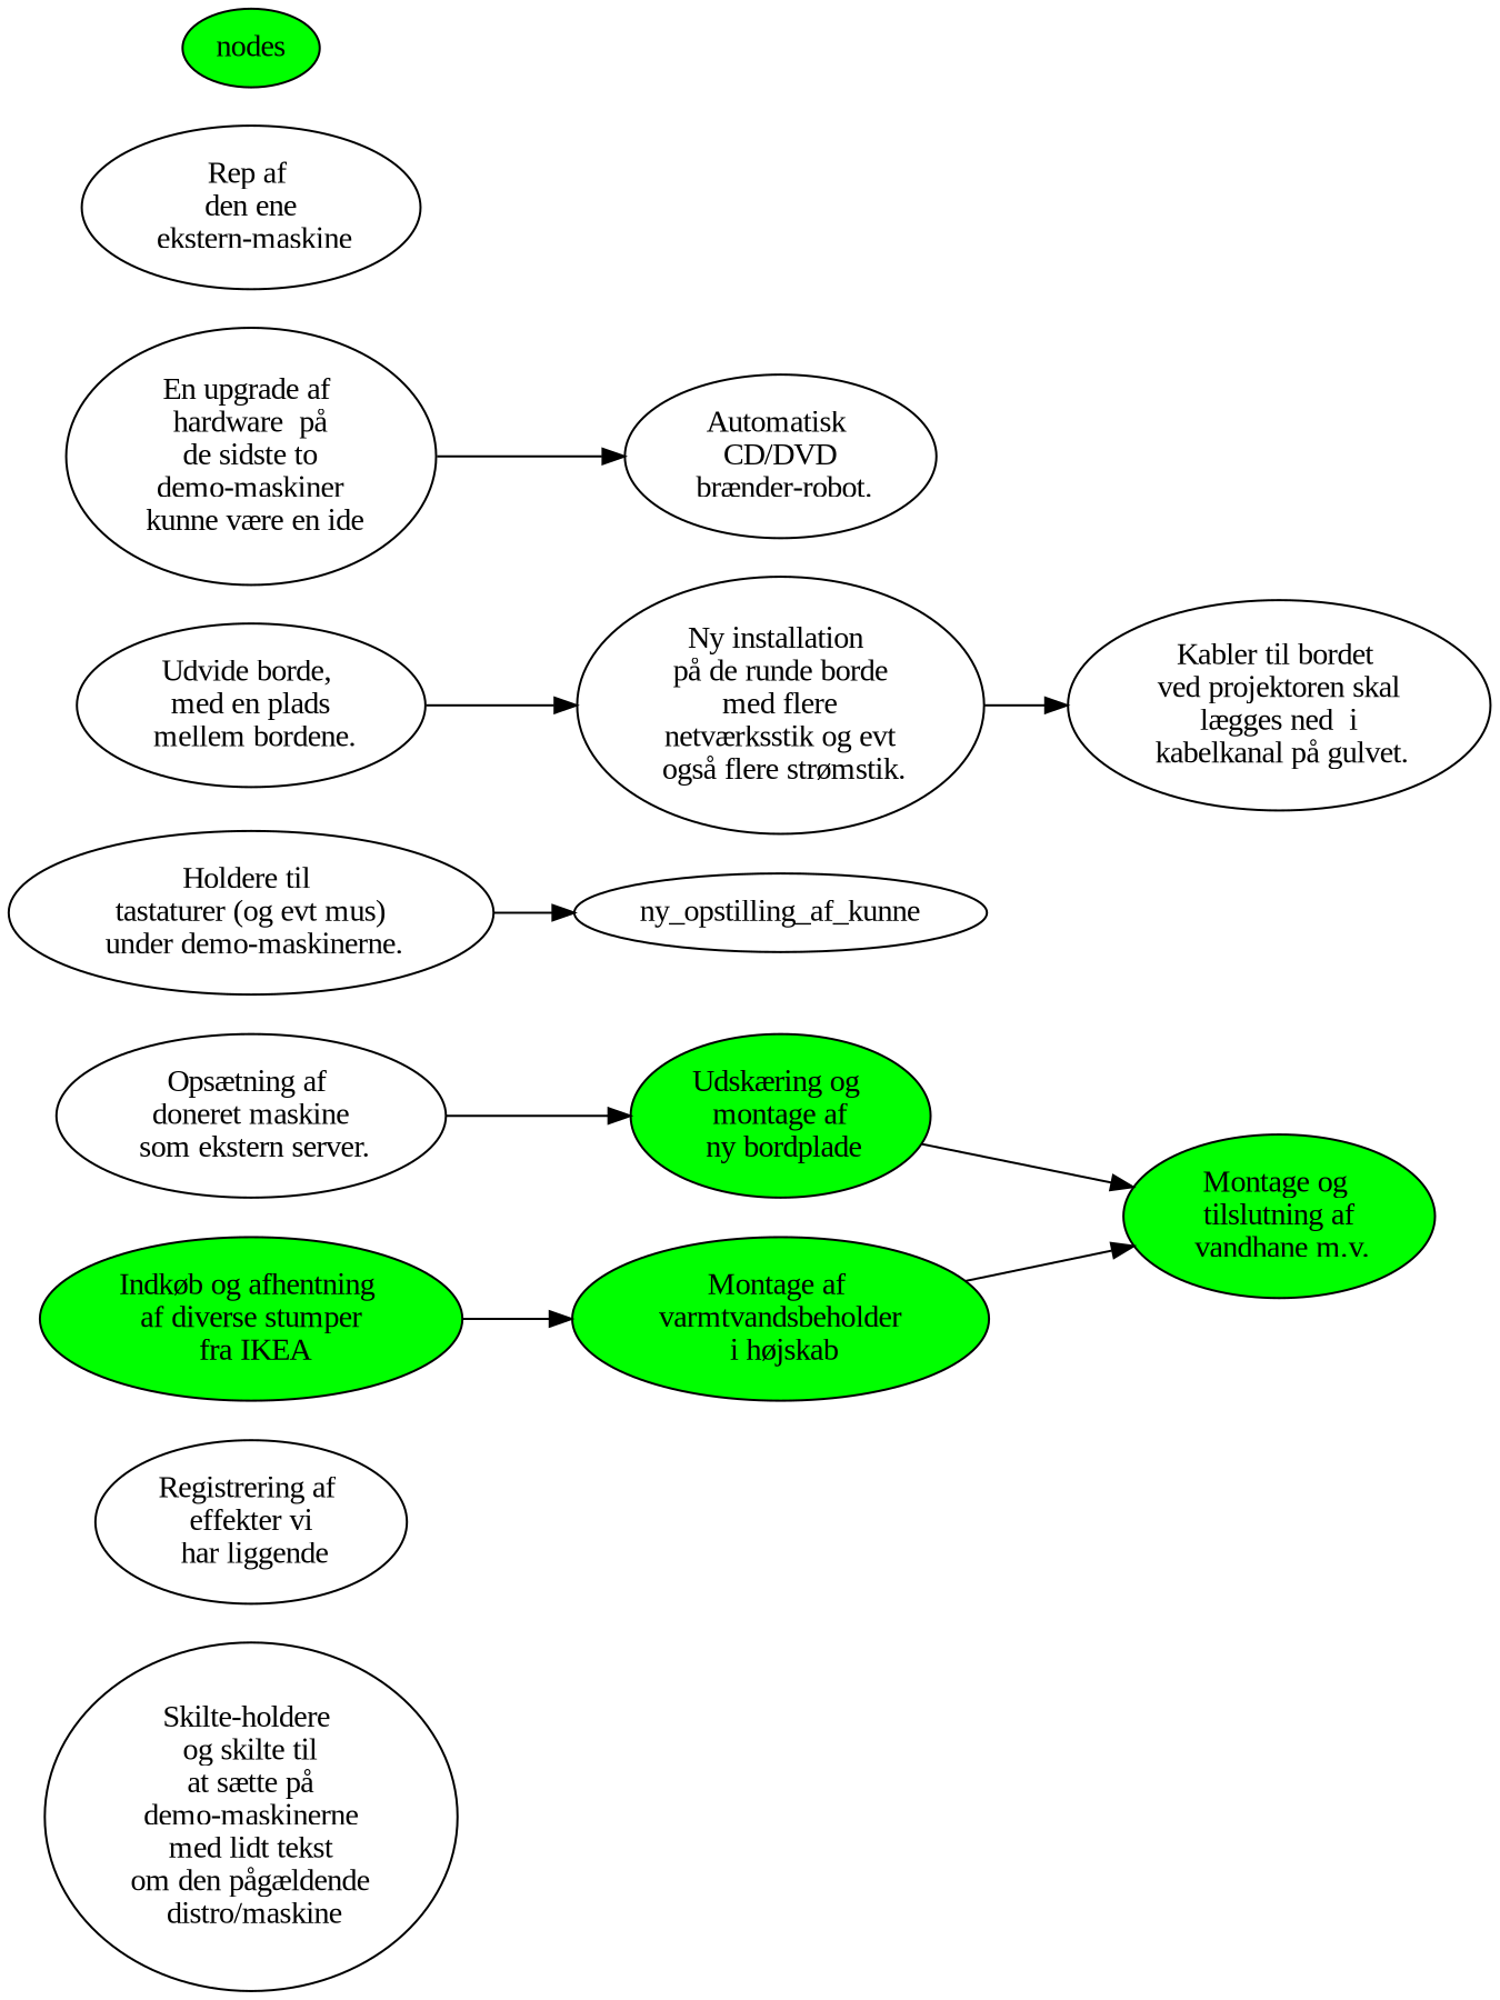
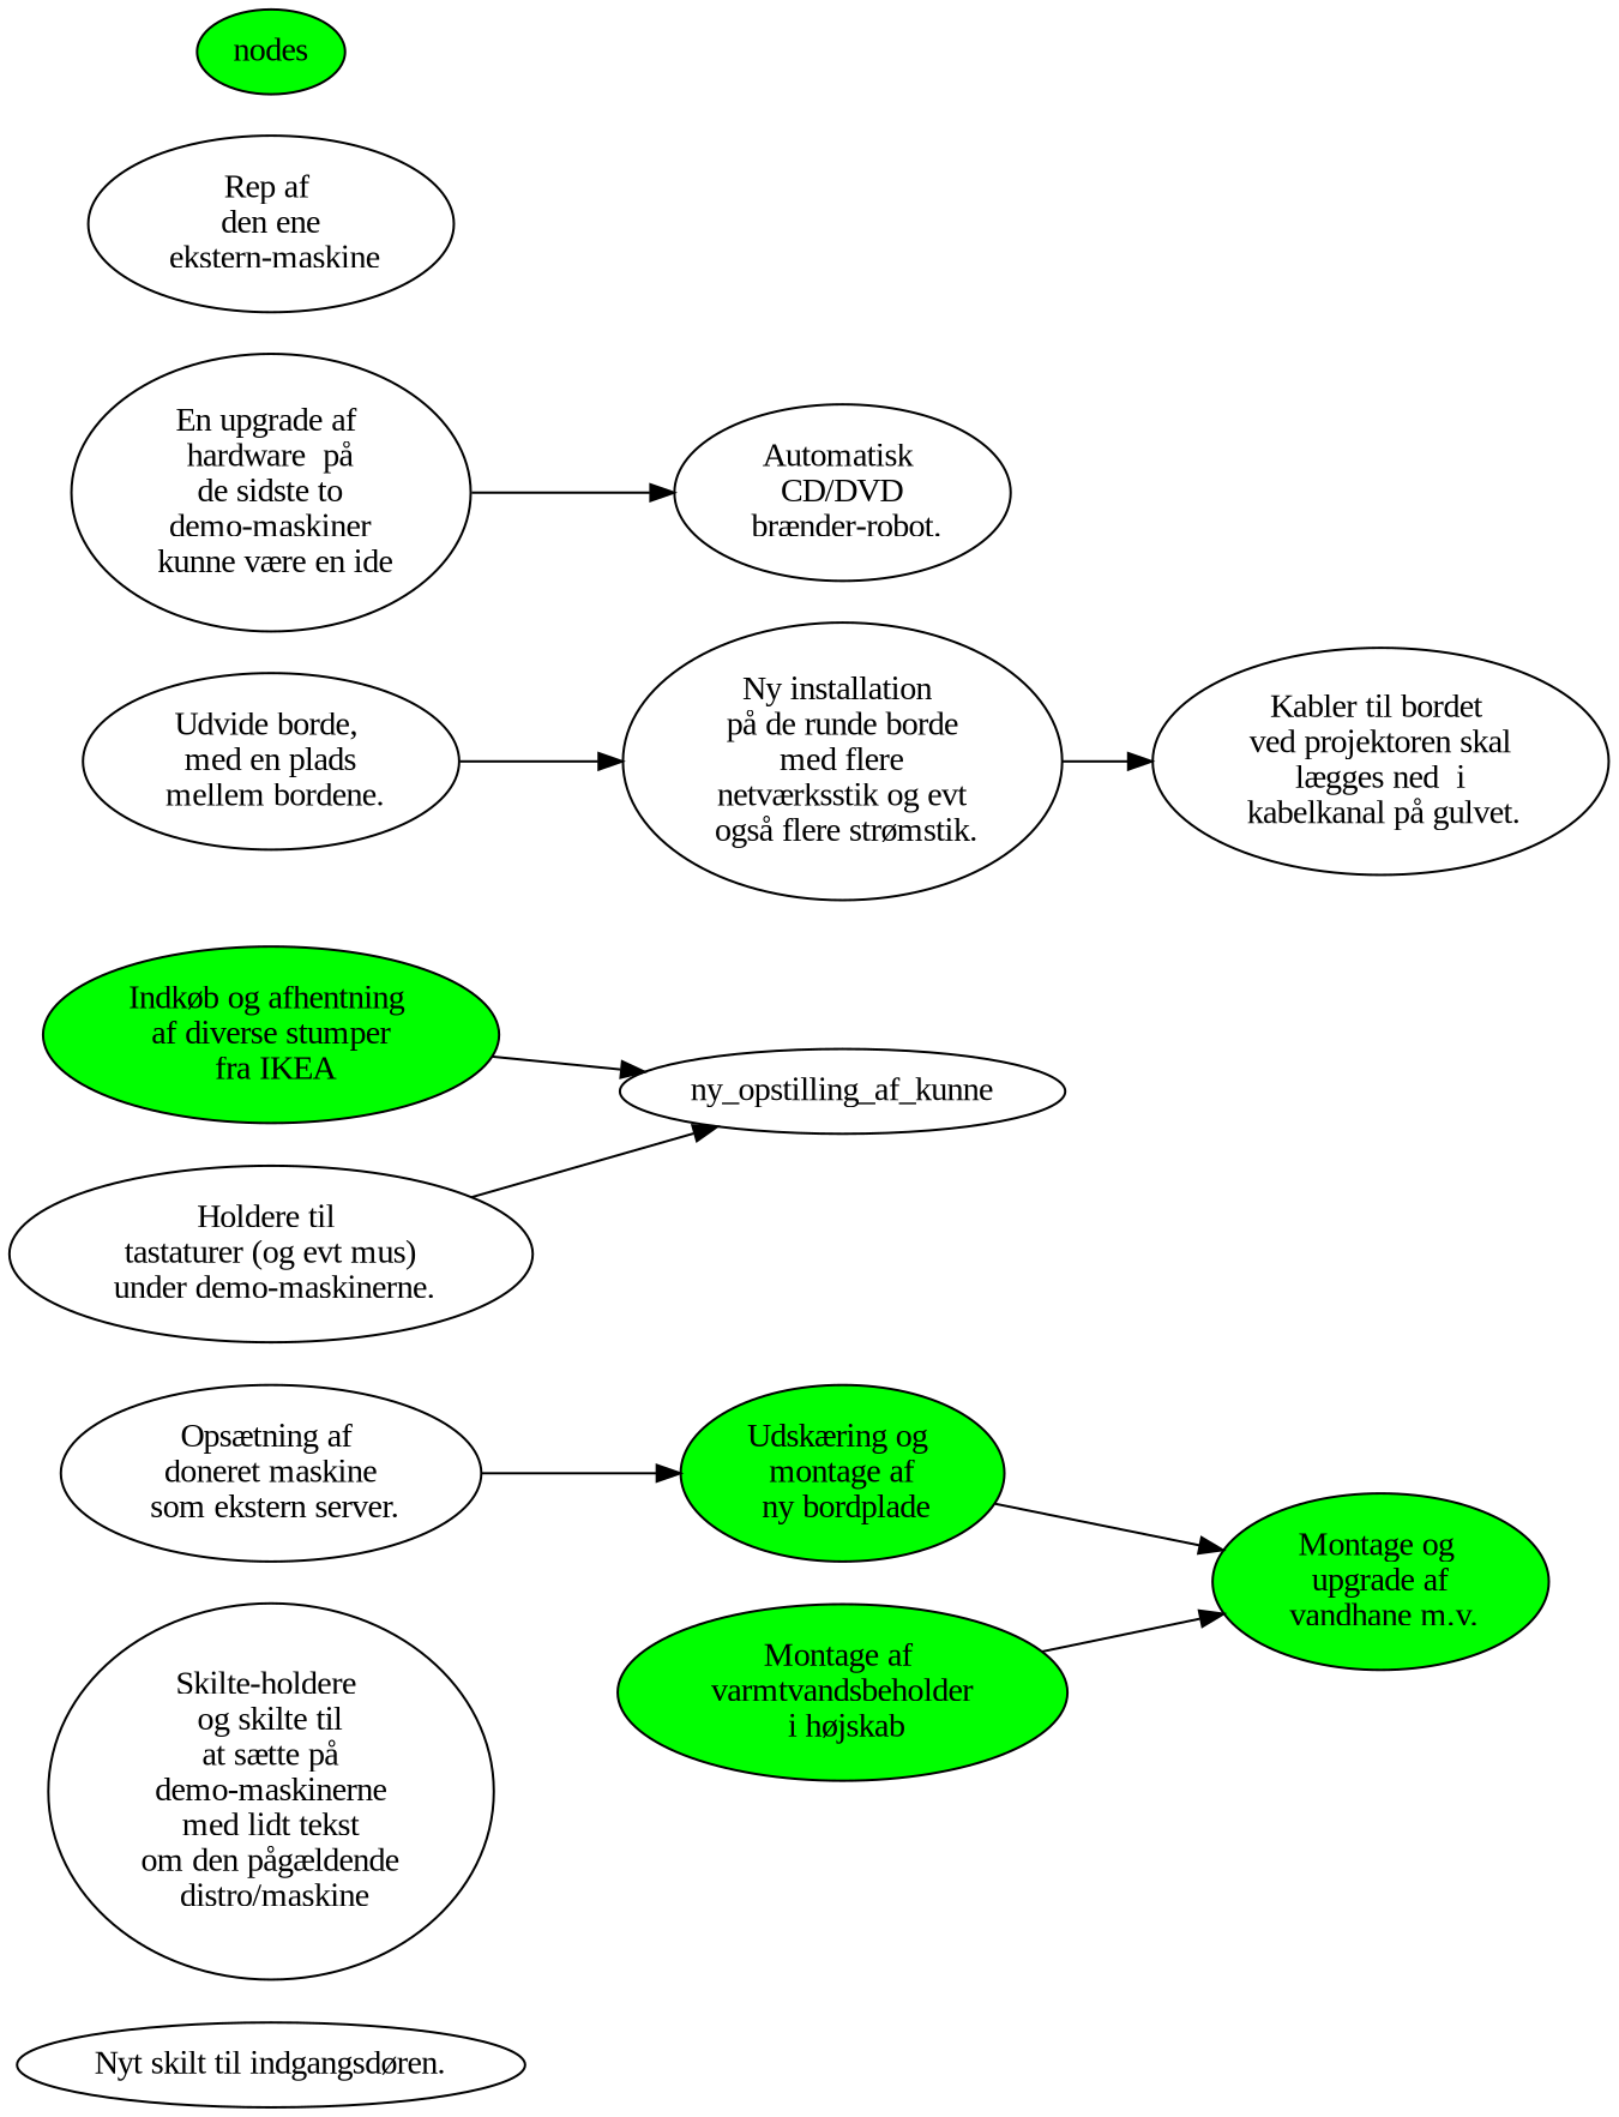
  digraph {
    fontname="Liberation Serif"
    rankdir=LR
    node [fontname="Liberation Serif"]
    edge [fontname="Liberation Serif"]
+   n1 [label="Nyt skilt til indgangsdøren."]
    n2 [label="Skilte-holdere \n og skilte til \n at sætte på \n demo-maskinerne \n med lidt tekst \n om den pågældende \n distro/maskine"]
-   n3 [label="Registrering af \n effekter vi \n har liggende"]
    n4 [label="Opsætning af \n doneret maskine \n som ekstern server."]
    n5 [fillcolor=green label="Udskæring og \n montage af \n ny bordplade" style=filled]
    n6 [fillcolor=green label="Indkøb og afhentning \n af diverse stumper \n fra IKEA" style=filled]
    n7 [fillcolor=green label="Montage af \n varmtvandsbeholder \n i højskab" style=filled]
-   n8 [fillcolor=green label="Montage og \n tilslutning af \n vandhane m.v." style=filled]
+   n8 [fillcolor=green label="Montage og \n upgrade af \n vandhane m.v." style=filled]
    n9 [label="Holdere til \n tastaturer (og evt mus) \n under demo-maskinerne."]
    n10 [label=ny_opstilling_af_kunne]
    n11 [label="Kabler til bordet \n ved projektoren skal \n lægges ned  i \n kabelkanal på gulvet."]
    n12 [label="Udvide borde, \n med en plads \n mellem bordene."]
    n13 [label="Ny installation \n på de runde borde \n med flere \n netværksstik og evt \n også flere strømstik."]
    n14 [label="En upgrade af \n hardware  på \n de sidste to \n demo-maskiner \n kunne være en ide"]
    n15 [label="Automatisk \n CD/DVD \n brænder-robot."]
    n16 [label="Rep af \n den ene \n ekstern-maskine"]
    nodes [fillcolor=green style=filled]
    n4 -> n5
    n5 -> n8
-   n6 -> n7
+   n6 -> n10
    n7 -> n8
    n9 -> n10
    n12 -> n13
    n13 -> n11
    n14 -> n15
  }
